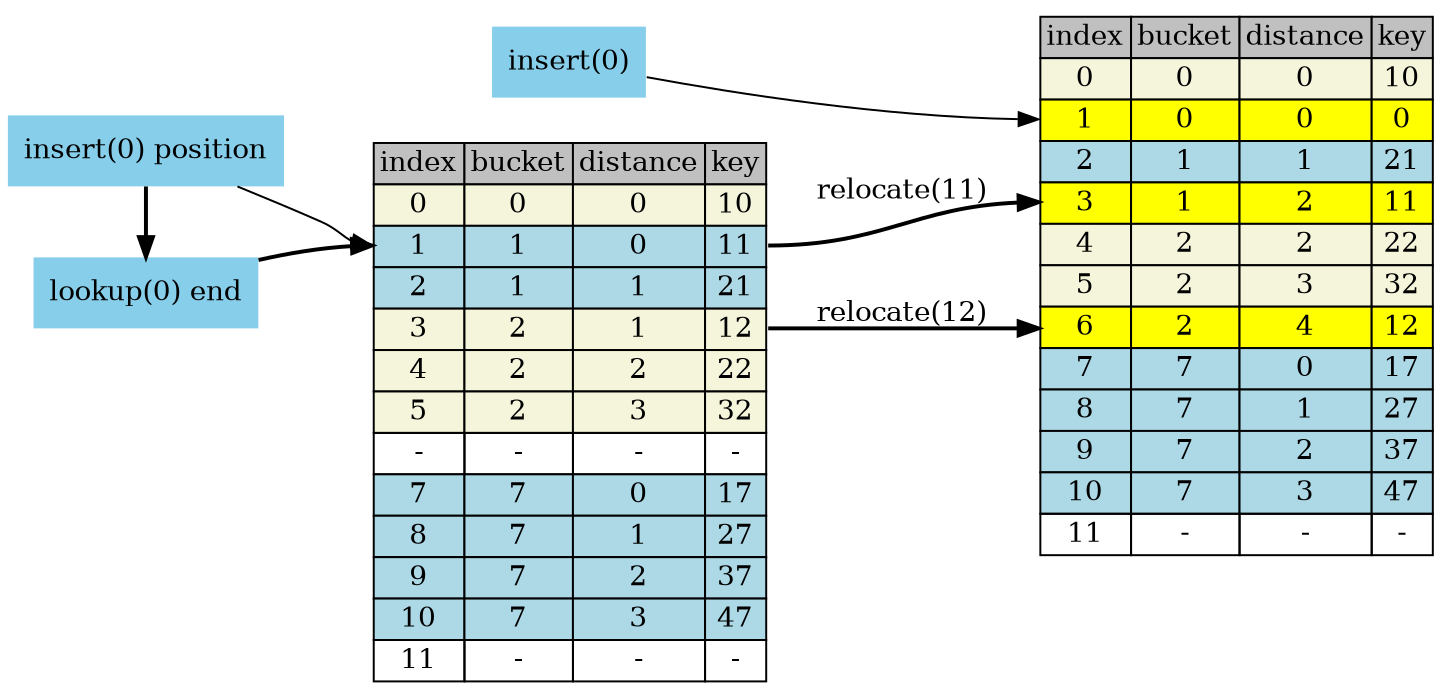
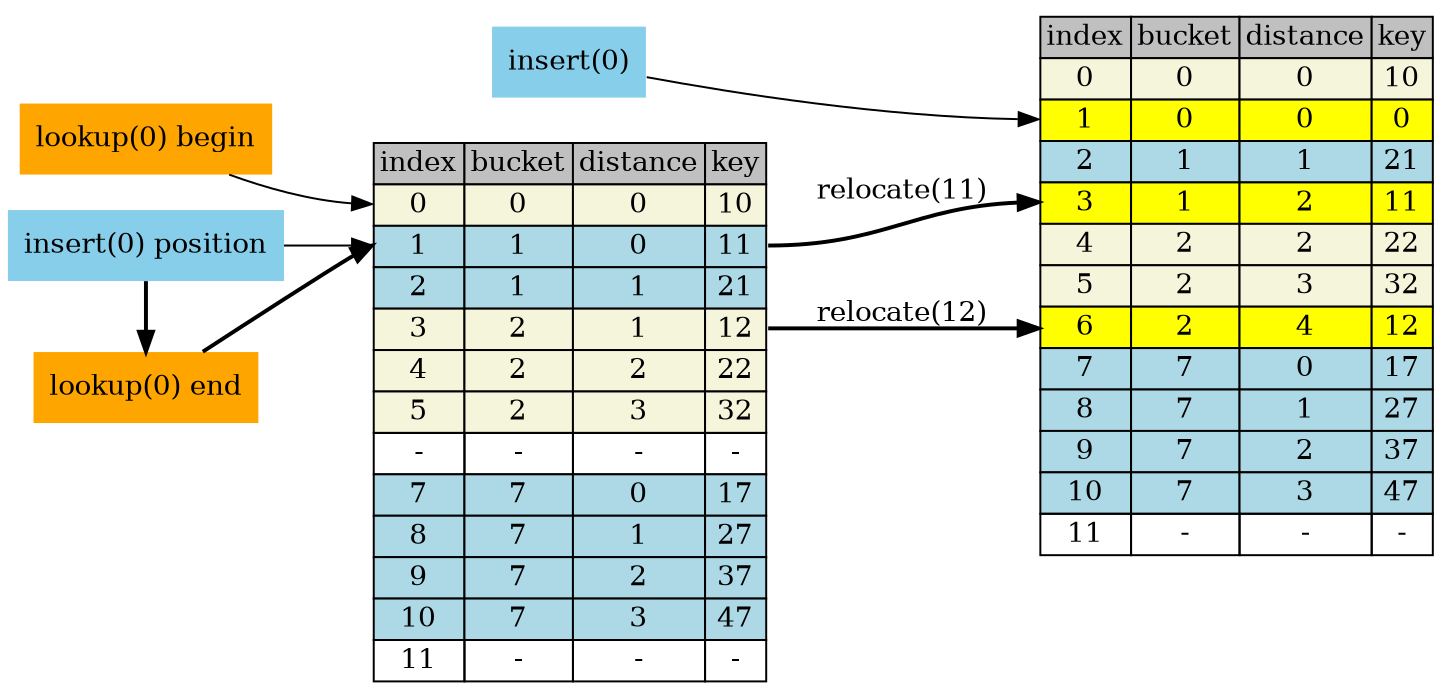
  digraph {
    rankdir=LR
    node [shape=plaintext style=filled]
    edge [headport=i1 style=bold]
-   "lookup(0) end" [fillcolor=skyblue]
+   "lookup(0) begin" [fillcolor=orange]
+   "lookup(0) end" [fillcolor=orange]
    "insert(0) position" [fillcolor=skyblue]
    n4 [label=<         <TABLE BORDER="0" CELLBORDER="1" CELLSPACING="0">             <TR>                 <TD BGCOLOR="grey">index</TD>                 <TD BGCOLOR="grey">bucket</TD>                 <TD BGCOLOR="grey">distance</TD>                 <TD BGCOLOR="grey">key</TD>             </TR>                        <TR>                 <TD BGCOLOR="beige" PORT="i0">0</TD>                 <TD BGCOLOR="beige">0</TD>                 <TD BGCOLOR="beige">0</TD>                 <TD BGCOLOR="beige">10</TD>             </TR>                        <TR>                 <TD BGCOLOR="lightblue" PORT="i1">1</TD>                 <TD BGCOLOR="lightblue">1</TD>                 <TD BGCOLOR="lightblue">0</TD>                 <TD BGCOLOR="lightblue" PORT="k1">11</TD>             </TR>                        <TR>                 <TD BGCOLOR="lightblue" PORT="i2">2</TD>                 <TD BGCOLOR="lightblue">1</TD>                 <TD BGCOLOR="lightblue">1</TD>                 <TD BGCOLOR="lightblue">21</TD>             </TR>                        <TR>                 <TD BGCOLOR="beige" PORT="i3">3</TD>                 <TD BGCOLOR="beige">2</TD>                 <TD BGCOLOR="beige">1</TD>                 <TD BGCOLOR="beige" PORT="k3">12</TD>             </TR>                        <TR>                 <TD BGCOLOR="beige">4</TD>                 <TD BGCOLOR="beige">2</TD>                 <TD BGCOLOR="beige">2</TD>                 <TD BGCOLOR="beige">22</TD>             </TR>                        <TR>                 <TD BGCOLOR="beige">5</TD>                 <TD BGCOLOR="beige">2</TD>                 <TD BGCOLOR="beige">3</TD>                 <TD BGCOLOR="beige">32</TD>             </TR>                        <TR>                 <TD PORT="i6">-</TD>                 <TD>-</TD>                 <TD>-</TD>                 <TD PORT="k6">-</TD>             </TR>                        <TR>                 <TD BGCOLOR="lightblue">7</TD>                 <TD BGCOLOR="lightblue">7</TD>                 <TD BGCOLOR="lightblue">0</TD>                 <TD BGCOLOR="lightblue">17</TD>             </TR>                        <TR>                 <TD BGCOLOR="lightblue">8</TD>                 <TD BGCOLOR="lightblue">7</TD>                 <TD BGCOLOR="lightblue">1</TD>                 <TD BGCOLOR="lightblue">27</TD>             </TR>                        <TR>                 <TD BGCOLOR="lightblue">9</TD>                 <TD BGCOLOR="lightblue">7</TD>                 <TD BGCOLOR="lightblue">2</TD>                 <TD BGCOLOR="lightblue">37</TD>             </TR>                        <TR>                 <TD BGCOLOR="lightblue">10</TD>                 <TD BGCOLOR="lightblue">7</TD>                 <TD BGCOLOR="lightblue">3</TD>                 <TD BGCOLOR="lightblue">47</TD>             </TR>                        <TR>                 <TD>11</TD>                 <TD >-</TD>                 <TD >-</TD>                 <TD >-</TD>             </TR>                   </TABLE>     > style=""]
    n5 [label=<         <TABLE BORDER="0" CELLBORDER="1" CELLSPACING="0">             <TR>                 <TD BGCOLOR="grey">index</TD>                 <TD BGCOLOR="grey">bucket</TD>                 <TD BGCOLOR="grey">distance</TD>                 <TD BGCOLOR="grey">key</TD>             </TR>                        <TR>                 <TD BGCOLOR="beige">0</TD>                 <TD BGCOLOR="beige">0</TD>                 <TD BGCOLOR="beige">0</TD>                 <TD BGCOLOR="beige">10</TD>             </TR>                        <TR>                 <TD BGCOLOR="yellow" PORT="i1">1</TD>                 <TD BGCOLOR="yellow">0</TD>                 <TD BGCOLOR="yellow">0</TD>                 <TD BGCOLOR="yellow" PORT="k1">0</TD>             </TR>                        <TR>                 <TD BGCOLOR="lightblue" PORT="i2">2</TD>                 <TD BGCOLOR="lightblue">1</TD>                 <TD BGCOLOR="lightblue">1</TD>                 <TD BGCOLOR="lightblue">21</TD>             </TR>                        <TR>                 <TD BGCOLOR="yellow" PORT="i3">3</TD>                 <TD BGCOLOR="yellow">1</TD>                 <TD BGCOLOR="yellow">2</TD>                 <TD BGCOLOR="yellow" PORT="k3">11</TD>             </TR>                        <TR>                 <TD BGCOLOR="beige">4</TD>                 <TD BGCOLOR="beige">2</TD>                 <TD BGCOLOR="beige">2</TD>                 <TD BGCOLOR="beige">22</TD>             </TR>                        <TR>                 <TD BGCOLOR="beige">5</TD>                 <TD BGCOLOR="beige">2</TD>                 <TD BGCOLOR="beige">3</TD>                 <TD BGCOLOR="beige">32</TD>             </TR>                        <TR>                 <TD BGCOLOR="yellow" PORT="i6">6</TD>                 <TD BGCOLOR="yellow" >2</TD>                 <TD BGCOLOR="yellow" >4</TD>                 <TD BGCOLOR="yellow" PORT="k6">12</TD>             </TR>                        <TR>                 <TD BGCOLOR="lightblue">7</TD>                 <TD BGCOLOR="lightblue">7</TD>                 <TD BGCOLOR="lightblue">0</TD>                 <TD BGCOLOR="lightblue">17</TD>             </TR>                        <TR>                 <TD BGCOLOR="lightblue">8</TD>                 <TD BGCOLOR="lightblue">7</TD>                 <TD BGCOLOR="lightblue">1</TD>                 <TD BGCOLOR="lightblue">27</TD>             </TR>                        <TR>                 <TD BGCOLOR="lightblue">9</TD>                 <TD BGCOLOR="lightblue">7</TD>                 <TD BGCOLOR="lightblue">2</TD>                 <TD BGCOLOR="lightblue">37</TD>             </TR>                        <TR>                 <TD BGCOLOR="lightblue">10</TD>                 <TD BGCOLOR="lightblue">7</TD>                 <TD BGCOLOR="lightblue">3</TD>                 <TD BGCOLOR="lightblue">47</TD>             </TR>                        <TR>                 <TD>11</TD>                 <TD >-</TD>                 <TD >-</TD>                 <TD >-</TD>             </TR>                   </TABLE>     > style=""]
    "insert(0)" [fillcolor=skyblue]
    subgraph sub_1 {
      rank=same
+     "lookup(0) begin"
      "lookup(0) end"
      "insert(0) position"
    }
+   "lookup(0) begin" -> n4 [headport=i0 style=solid]
    "lookup(0) end" -> n4
    "insert(0) position" -> "lookup(0) end"
    "insert(0) position" -> n4 [style=solid]
    n4 -> n5 [headport=i3 label="relocate(11)" tailport=k1]
    n4 -> n5 [headport=i6 label="relocate(12)" tailport=k3]
    "insert(0)" -> n5 [style=solid]
  }
